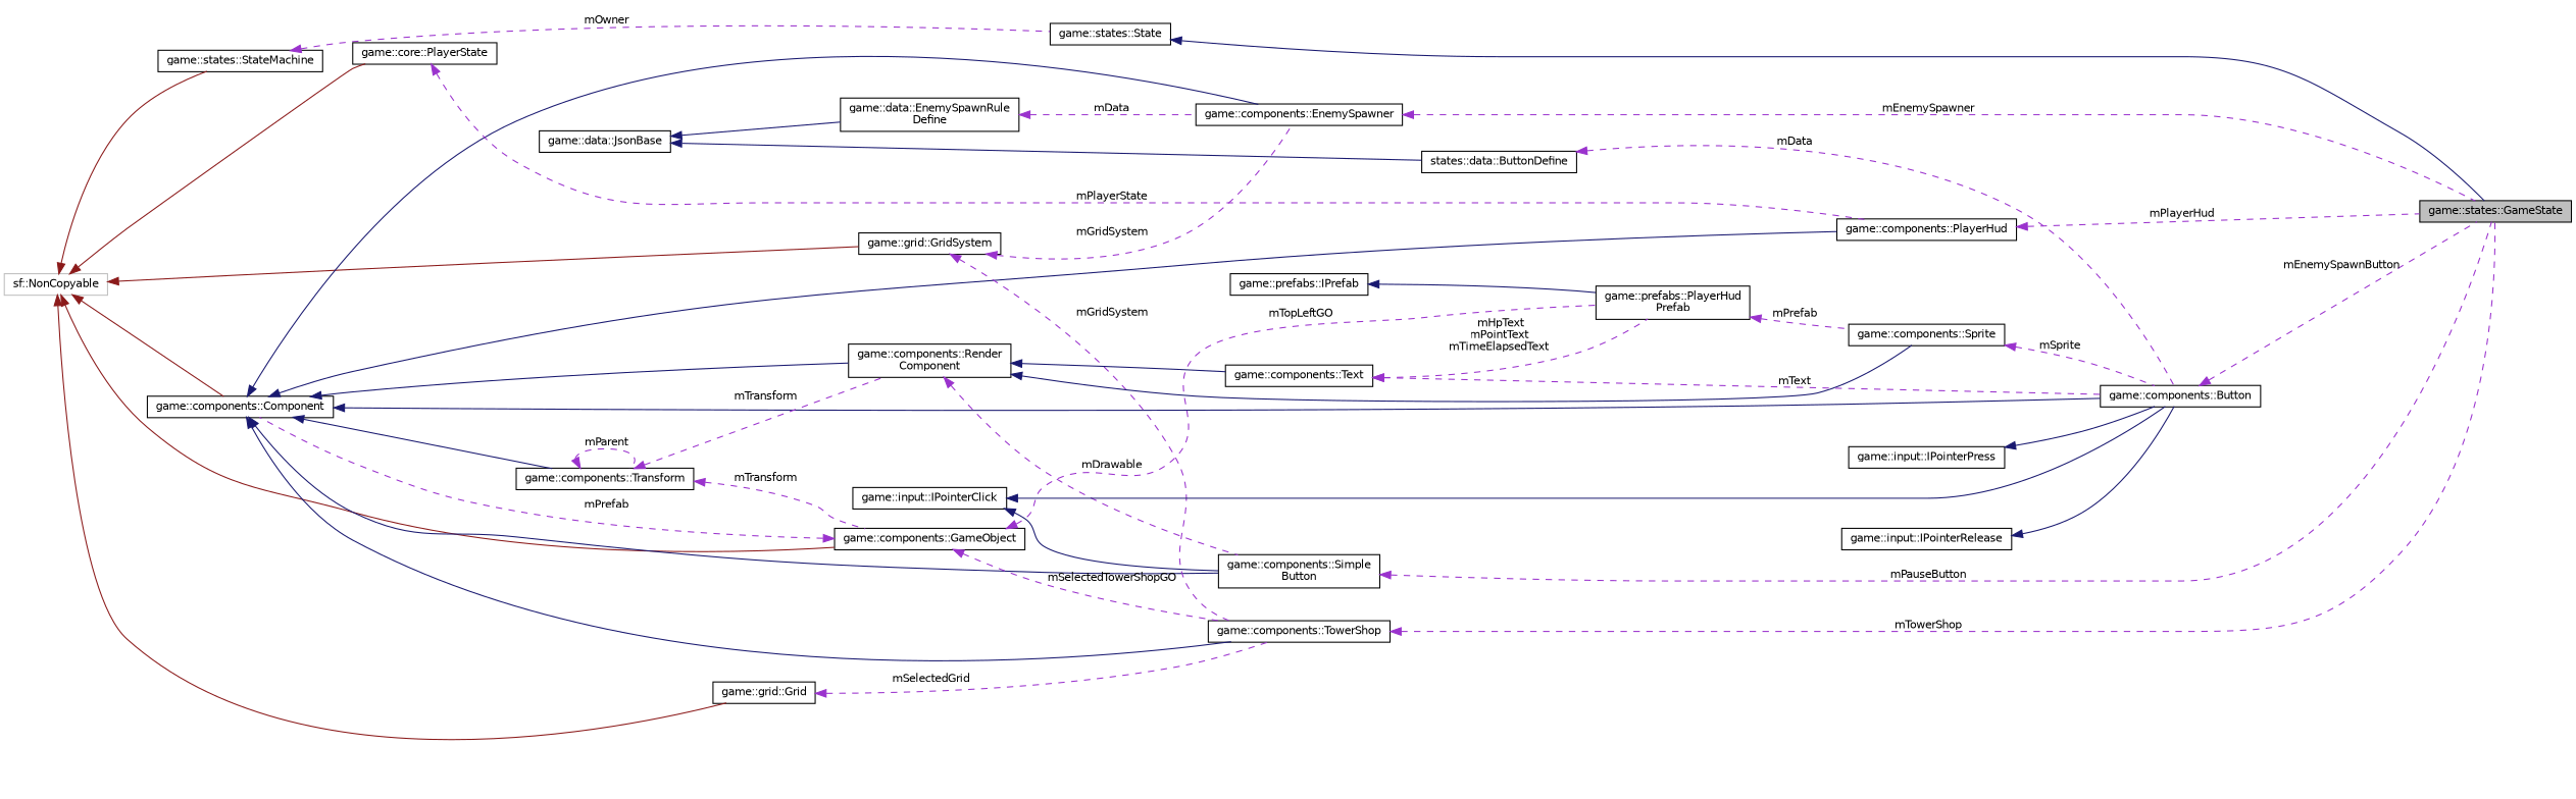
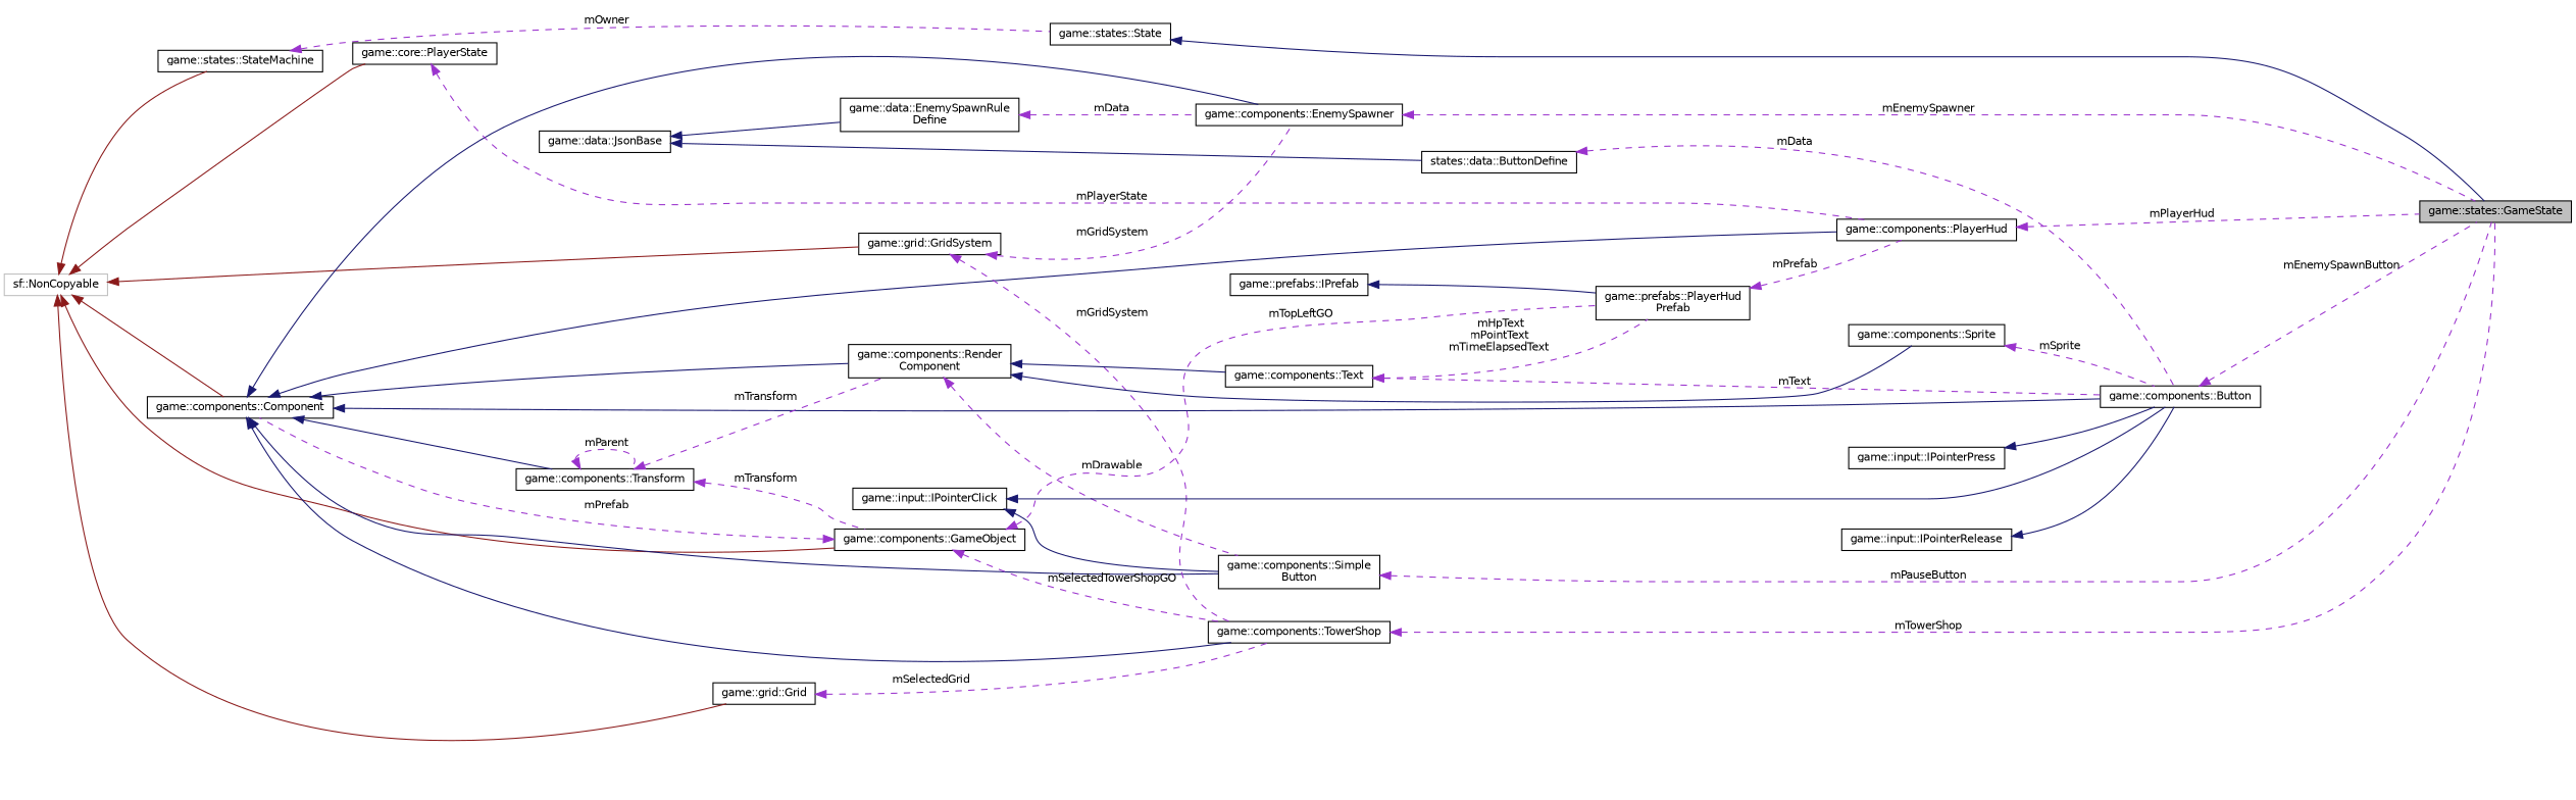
  digraph {
    fontname="DejaVu Sans"
    rankdir=LR
    node [color=black fillcolor=white fontname="DejaVu Sans" fontsize=10 shape=record style=filled]
    edge [color=darkorchid3 dir=back fontname="DejaVu Sans" fontsize=10 labelfontname=Helvetica labelfontsize=10 style=solid]
    n1 [fillcolor=grey75 fontcolor=black height=0.2 label="game::states::GameState" width=0.4]
    n2 [height=0.2 label="game::states::State" width=0.4]
    n3 [height=0.2 label="game::states::StateMachine" width=0.4]
    n4 [color=grey75 height=0.2 label="sf::NonCopyable" width=0.4]
    n5 [height=0.2 label="game::components::Component" width=0.4]
    n6 [height=0.2 label="game::components::GameObject" width=0.4]
    n7 [height=0.2 label="game::core::PlayerState" width=0.4]
    n8 [height=0.2 label="game::grid::GridSystem" width=0.4]
    n9 [height=0.2 label="game::grid::Grid" width=0.4]
    n10 [height=0.2 label="game::components::Button" width=0.4]
    n11 [height=0.2 label="game::components::Transform" width=0.4]
    n12 [height=0.2 label="game::components::Render\lComponent" width=0.4]
    n13 [height=0.2 label="game::components::PlayerHud" width=0.4]
    n14 [height=0.2 label="game::components::EnemySpawner" width=0.4]
    n15 [height=0.2 label="game::components::TowerShop" width=0.4]
    n16 [height=0.2 label="game::components::Simple\lButton" width=0.4]
    n17 [height=0.2 label="game::prefabs::PlayerHud\lPrefab" width=0.4]
    n18 [height=0.2 label="game::components::Sprite" width=0.4]
    n19 [height=0.2 label="game::components::Text" width=0.4]
    n20 [height=0.2 label="game::input::IPointerPress" width=0.4]
    n21 [height=0.2 label="game::input::IPointerRelease" width=0.4]
    n22 [height=0.2 label="game::input::IPointerClick" width=0.4]
    n23 [height=0.2 label="states::data::ButtonDefine" width=0.4]
    n24 [height=0.2 label="game::data::JsonBase" width=0.4]
    n25 [height=0.2 label="game::data::EnemySpawnRule\lDefine" width=0.4]
    n26 [height=0.2 label="game::prefabs::IPrefab" width=0.4]
    n2 -> n1 [color=midnightblue]
    n3 -> n2 [label=" mOwner" style=dashed]
    n4 -> n3 [color=firebrick4]
    n4 -> n5 [color=firebrick4]
    n4 -> n6 [color=firebrick4]
    n4 -> n7 [color=firebrick4]
    n4 -> n8 [color=firebrick4]
    n4 -> n9 [color=firebrick4]
    n5 -> n10 [color=midnightblue]
    n5 -> n11 [color=midnightblue]
    n5 -> n12 [color=midnightblue]
    n5 -> n13 [color=midnightblue]
    n5 -> n14 [color=midnightblue]
    n5 -> n15 [color=midnightblue]
    n5 -> n16 [color=midnightblue]
    n6 -> n5 [label=" mPrefab" style=dashed]
    n6 -> n15 [label=" mSelectedTowerShopGO" style=dashed]
    n6 -> n17 [label=" mTopLeftGO" style=dashed]
    n7 -> n13 [label=" mPlayerState" style=dashed]
    n8 -> n14 [label=" mGridSystem" style=dashed]
    n8 -> n15 [label=" mGridSystem" style=dashed]
    n9 -> n15 [label=" mSelectedGrid" style=dashed]
    n10 -> n1 [label=" mEnemySpawnButton" style=dashed]
    n11 -> n6 [label=" mTransform" style=dashed]
    n11 -> n11 [label=" mParent" style=dashed]
    n11 -> n12 [label=" mTransform" style=dashed]
    n12 -> n16 [label=" mDrawable" style=dashed]
    n12 -> n18 [color=midnightblue]
    n12 -> n19 [color=midnightblue]
    n13 -> n1 [label=" mPlayerHud" style=dashed]
    n14 -> n1 [label=" mEnemySpawner" style=dashed]
    n15 -> n1 [label=" mTowerShop" style=dashed]
    n16 -> n1 [label=" mPauseButton" style=dashed]
-   n17 -> n18 [label=" mPrefab" style=dashed]
+   n17 -> n13 [label=" mPrefab" style=dashed]
    n18 -> n10 [label=" mSprite" style=dashed]
    n19 -> n10 [label=" mText" style=dashed]
    n19 -> n17 [label=" mHpText\nmPointText\nmTimeElapsedText" style=dashed]
    n20 -> n10 [color=midnightblue]
    n21 -> n10 [color=midnightblue]
    n22 -> n10 [color=midnightblue]
    n22 -> n16 [color=midnightblue]
    n23 -> n10 [label=" mData" style=dashed]
    n24 -> n23 [color=midnightblue]
    n24 -> n25 [color=midnightblue]
    n25 -> n14 [label=" mData" style=dashed]
    n26 -> n17 [color=midnightblue]
  }
